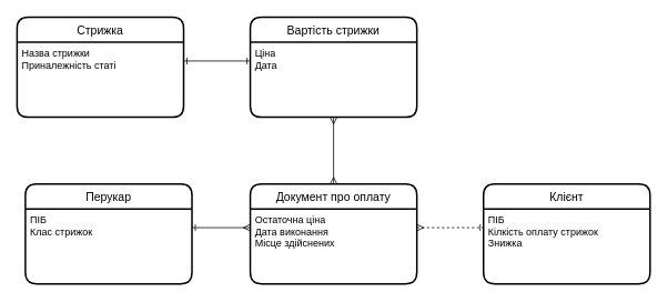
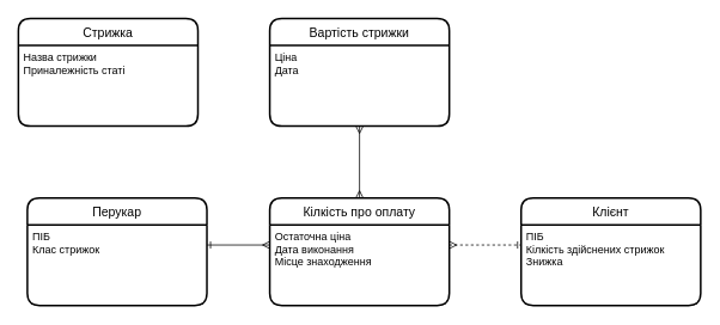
  <mxCell id="0" />
  <mxCell id="1" parent="0" />
  <mxCell id="2" value="Перукар" style="swimlane;childLayout=stackLayout;horizontal=1;startSize=30;horizontalStack=0;rounded=1;fontSize=14;fontStyle=0;strokeWidth=2;resizeParent=0;resizeLast=1;shadow=0;dashed=0;align=center;fillColor=default;strokeColor=default;fontColor=default;" parent="1" vertex="1"><mxGeometry x="30" y="220" width="200" height="120" as="geometry" /></mxCell>
  <mxCell id="3" value="ПІБ&#10;Клас стрижок" style="align=left;strokeColor=none;fillColor=none;spacingLeft=4;fontSize=12;verticalAlign=top;resizable=0;rotatable=0;part=1;fontColor=default;" parent="2" vertex="1"><mxGeometry y="30" width="200" height="90" as="geometry" /></mxCell>
  <mxCell id="4" value="Стрижка" style="swimlane;childLayout=stackLayout;horizontal=1;startSize=30;horizontalStack=0;rounded=1;fontSize=14;fontStyle=0;strokeWidth=2;resizeParent=0;resizeLast=1;shadow=0;dashed=0;align=center;fillColor=default;strokeColor=default;fontColor=default;" parent="1" vertex="1"><mxGeometry x="20" y="20" width="200" height="120" as="geometry" /></mxCell>
  <mxCell id="5" value="Назва стрижки&#10;Приналежність статі" style="align=left;strokeColor=none;fillColor=none;spacingLeft=4;fontSize=12;verticalAlign=top;resizable=0;rotatable=0;part=1;fontColor=default;" parent="4" vertex="1"><mxGeometry y="30" width="200" height="90" as="geometry" /></mxCell>
  <mxCell id="6" value="Вартість стрижки" style="swimlane;childLayout=stackLayout;horizontal=1;startSize=30;horizontalStack=0;rounded=1;fontSize=14;fontStyle=0;strokeWidth=2;resizeParent=0;resizeLast=1;shadow=0;dashed=0;align=center;fillColor=default;strokeColor=default;fontColor=default;" parent="1" vertex="1"><mxGeometry x="300" y="20" width="200" height="120" as="geometry" /></mxCell>
  <mxCell id="7" value="Ціна&#10;Дата" style="align=left;strokeColor=none;fillColor=none;spacingLeft=4;fontSize=12;verticalAlign=top;resizable=0;rotatable=0;part=1;fontColor=default;" parent="6" vertex="1"><mxGeometry y="30" width="200" height="90" as="geometry" /></mxCell>
- <mxCell id="8" value="Документ про оплату" style="swimlane;childLayout=stackLayout;horizontal=1;startSize=30;horizontalStack=0;rounded=1;fontSize=14;fontStyle=0;strokeWidth=2;resizeParent=0;resizeLast=1;shadow=0;dashed=0;align=center;fillColor=default;strokeColor=default;fontColor=default;" parent="1" vertex="1"><mxGeometry x="300" y="220" width="200" height="120" as="geometry" /></mxCell>
- <mxCell id="9" value="Остаточна ціна&#10;Дата виконання&#10;Місце здійснених" style="align=left;strokeColor=none;fillColor=none;spacingLeft=4;fontSize=12;verticalAlign=top;resizable=0;rotatable=0;part=1;fontColor=default;" parent="8" vertex="1"><mxGeometry y="30" width="200" height="90" as="geometry" /></mxCell>
+ <mxCell id="8" value="Кілкість про оплату" style="swimlane;childLayout=stackLayout;horizontal=1;startSize=30;horizontalStack=0;rounded=1;fontSize=14;fontStyle=0;strokeWidth=2;resizeParent=0;resizeLast=1;shadow=0;dashed=0;align=center;fillColor=default;strokeColor=default;fontColor=default;" parent="1" vertex="1"><mxGeometry x="300" y="220" width="200" height="120" as="geometry" /></mxCell>
+ <mxCell id="9" value="Остаточна ціна&#10;Дата виконання&#10;Місце знаходження" style="align=left;strokeColor=none;fillColor=none;spacingLeft=4;fontSize=12;verticalAlign=top;resizable=0;rotatable=0;part=1;fontColor=default;" parent="8" vertex="1"><mxGeometry y="30" width="200" height="90" as="geometry" /></mxCell>
  <mxCell id="10" value="Клієнт" style="swimlane;childLayout=stackLayout;horizontal=1;startSize=30;horizontalStack=0;rounded=1;fontSize=14;fontStyle=0;strokeWidth=2;resizeParent=0;resizeLast=1;shadow=0;dashed=0;align=center;fillColor=default;strokeColor=default;fontColor=default;" parent="1" vertex="1"><mxGeometry x="580" y="220" width="200" height="120" as="geometry" /></mxCell>
- <mxCell id="11" value="ПІБ&#10;Кілкість оплату стрижок&#10;Знижка" style="align=left;strokeColor=none;fillColor=none;spacingLeft=4;fontSize=12;verticalAlign=top;resizable=0;rotatable=0;part=1;fontColor=default;" parent="10" vertex="1"><mxGeometry y="30" width="200" height="90" as="geometry" /></mxCell>
+ <mxCell id="11" value="ПІБ&#10;Кілкість здійснених стрижок&#10;Знижка" style="align=left;strokeColor=none;fillColor=none;spacingLeft=4;fontSize=12;verticalAlign=top;resizable=0;rotatable=0;part=1;fontColor=default;" parent="10" vertex="1"><mxGeometry y="30" width="200" height="90" as="geometry" /></mxCell>
  <mxCell id="12" value="" style="endArrow=ERone;html=1;rounded=1;labelBackgroundColor=default;fontColor=default;strokeColor=default;exitX=0;exitY=0.25;exitDx=0;exitDy=0;endFill=0;startArrow=ERmany;startFill=0;entryX=1;entryY=0.25;entryDx=0;entryDy=0;" parent="1" source="9" target="3" edge="1"><mxGeometry width="50" height="50" relative="1" as="geometry"><mxPoint x="330" y="10" as="sourcePoint" /><mxPoint x="260" y="50" as="targetPoint" /><Array as="points" /></mxGeometry></mxCell>
- <mxCell id="13" value="" style="endArrow=ERone;html=1;rounded=1;labelBackgroundColor=default;fontColor=default;strokeColor=default;exitX=1;exitY=0.25;exitDx=0;exitDy=0;entryX=0;entryY=0.25;entryDx=0;entryDy=0;endFill=0;startArrow=ERone;startFill=0;" parent="1" source="5" target="7" edge="1"><mxGeometry width="50" height="50" relative="1" as="geometry"><mxPoint x="310" y="-135" as="sourcePoint" /><mxPoint x="130" y="-90" as="targetPoint" /><Array as="points" /></mxGeometry></mxCell>
  <mxCell id="14" value="" style="endArrow=ERmany;html=1;rounded=1;labelBackgroundColor=default;fontColor=default;strokeColor=default;exitX=0.5;exitY=0;exitDx=0;exitDy=0;endFill=0;startArrow=ERmany;startFill=0;entryX=0.5;entryY=1;entryDx=0;entryDy=0;" parent="1" source="8" edge="1" target="7"><mxGeometry width="50" height="50" relative="1" as="geometry"><mxPoint x="310" y="82.5" as="sourcePoint" /><mxPoint x="500" y="80" as="targetPoint" /><Array as="points" /></mxGeometry></mxCell>
  <mxCell id="15" value="" style="endArrow=ERone;html=1;rounded=1;labelBackgroundColor=default;fontColor=default;strokeColor=default;exitX=1;exitY=0.25;exitDx=0;exitDy=0;endFill=0;startArrow=ERmany;startFill=0;entryX=0;entryY=0.25;entryDx=0;entryDy=0;dashed=1;" parent="1" source="9" target="11" edge="1"><mxGeometry width="50" height="50" relative="1" as="geometry"><mxPoint x="590" y="50" as="sourcePoint" /><mxPoint x="510" y="50" as="targetPoint" /><Array as="points" /></mxGeometry></mxCell>
